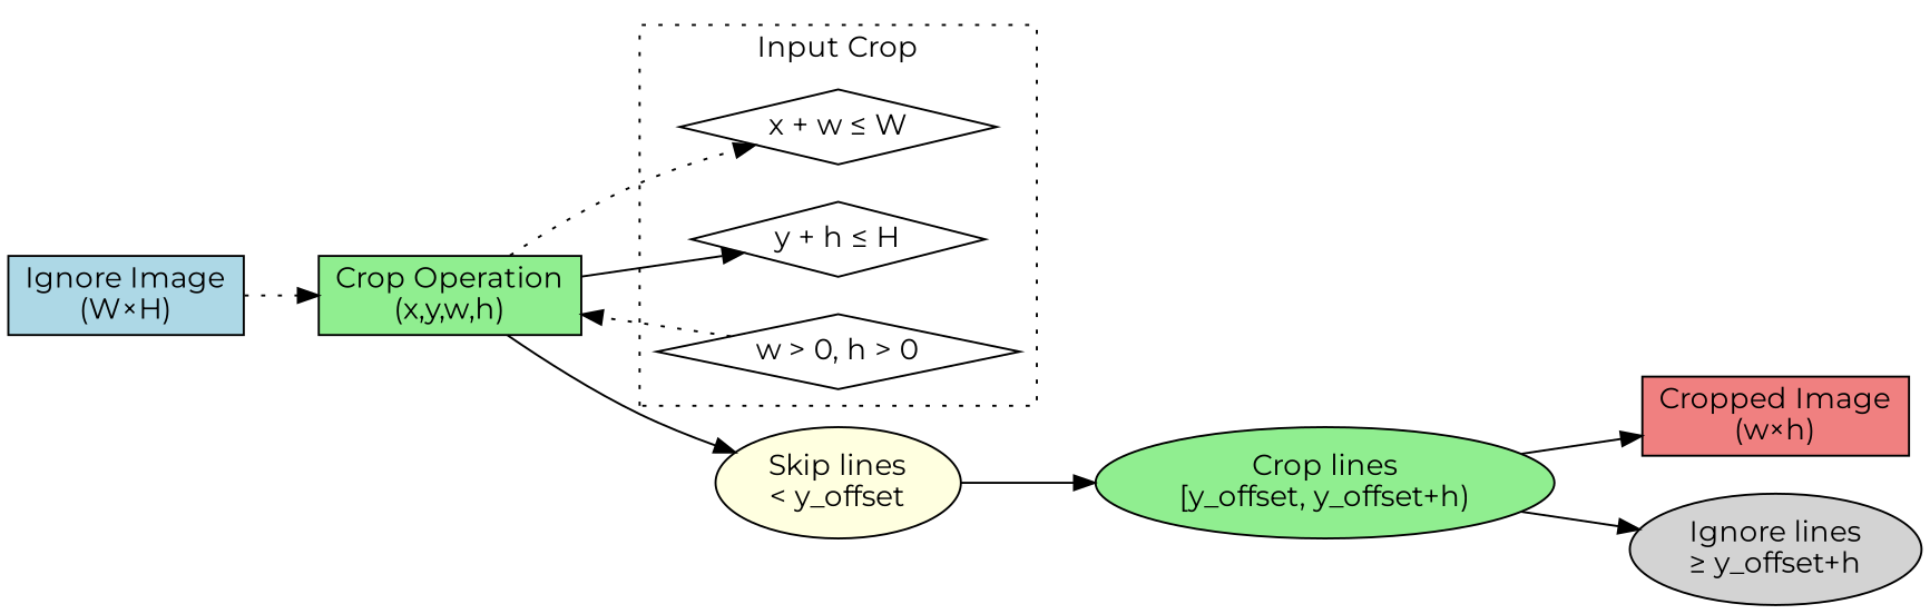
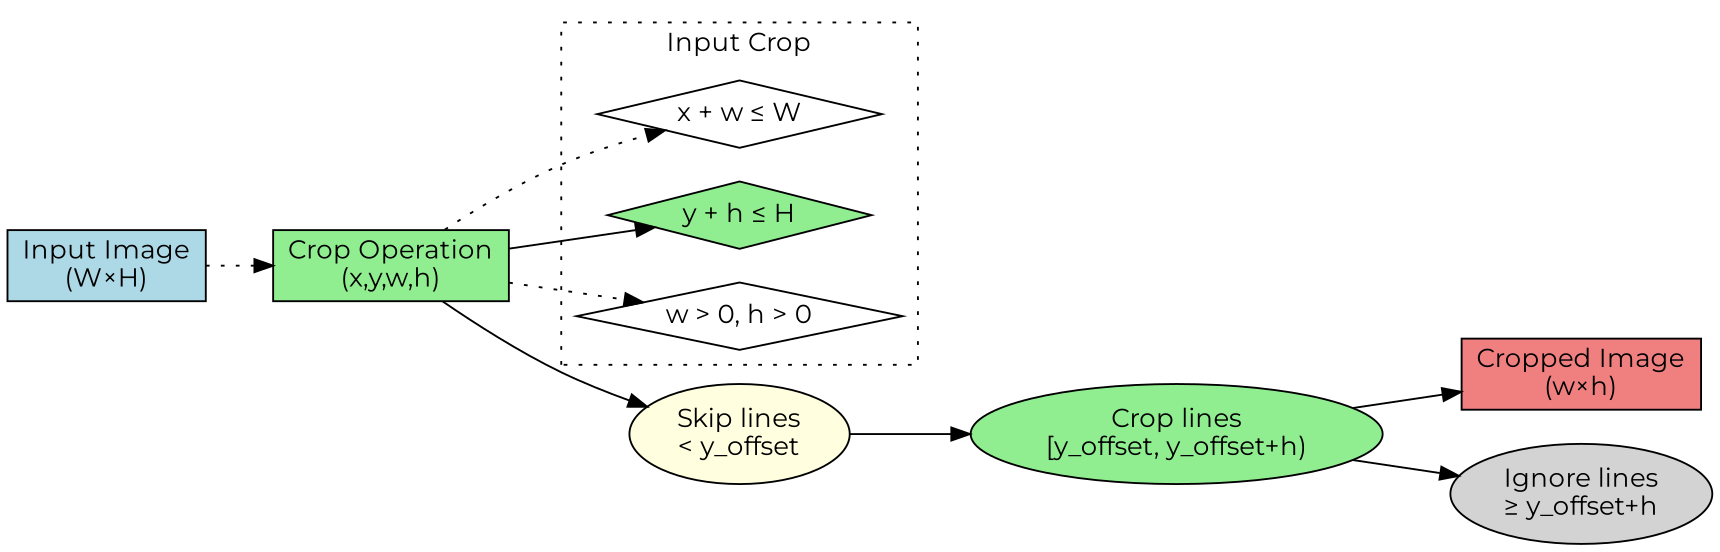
  digraph {
    fontname=Montserrat
    rankdir=LR
    node [fillcolor=white fontname=Montserrat shape=diamond style=filled]
    edge [fontname=Montserrat]
    n1 [label="x + w ≤ W"]
-   n2 [label="y + h ≤ H"]
+   n2 [fillcolor=lightgreen label="y + h ≤ H"]
    n3 [label="w > 0, h > 0"]
-   n4 [fillcolor=lightblue label="Ignore Image\n(W×H)" shape=box]
+   n4 [fillcolor=lightblue label="Input Image\n(W×H)" shape=box]
    n5 [fillcolor=lightgreen label="Crop Operation\n(x,y,w,h)" shape=box]
    n6 [fillcolor=lightyellow label="Skip lines\n< y_offset" shape=ellipse]
    n7 [fillcolor=lightgreen label="Crop lines\n[y_offset, y_offset+h)" shape=ellipse]
    n8 [fillcolor=lightcoral label="Cropped Image\n(w×h)" shape=box]
    n9 [fillcolor=lightgray label="Ignore lines\n≥ y_offset+h" shape=ellipse]
    subgraph cluster_1 {
      label="Input Crop"
      style=dotted
      n1
      n2
      n3
    }
    n4 -> n5 [style=dotted]
    n5 -> n1 [style=dotted]
    n5 -> n2 [style=solid]
-   n3 -> n5 [style=dotted]
+   n5 -> n3 [style=dotted]
    n5 -> n6
    n6 -> n7
    n7 -> n8
    n7 -> n9
  }
